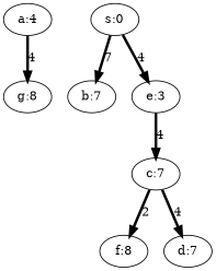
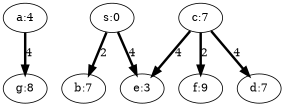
  digraph {
    edge [penwidth=3]
    n1 [label="a:4"]
    n2 [label="g:8"]
    n3 [label="b:7"]
    n4 [label="c:7"]
-   n5 [label="f:8"]
+   n5 [label="f:9"]
    n6 [label="d:7"]
    n7 [label="e:3"]
    n8 [label="s:0"]
    n1 -> n2 [label=4]
    n4 -> n5 [label=2]
    n4 -> n6 [label=4]
-   n7 -> n4 [label=4]
-   n8 -> n3 [label=7]
+   n4 -> n7 [label=4]
+   n8 -> n3 [label=2]
    n8 -> n7 [label=4]
  }
